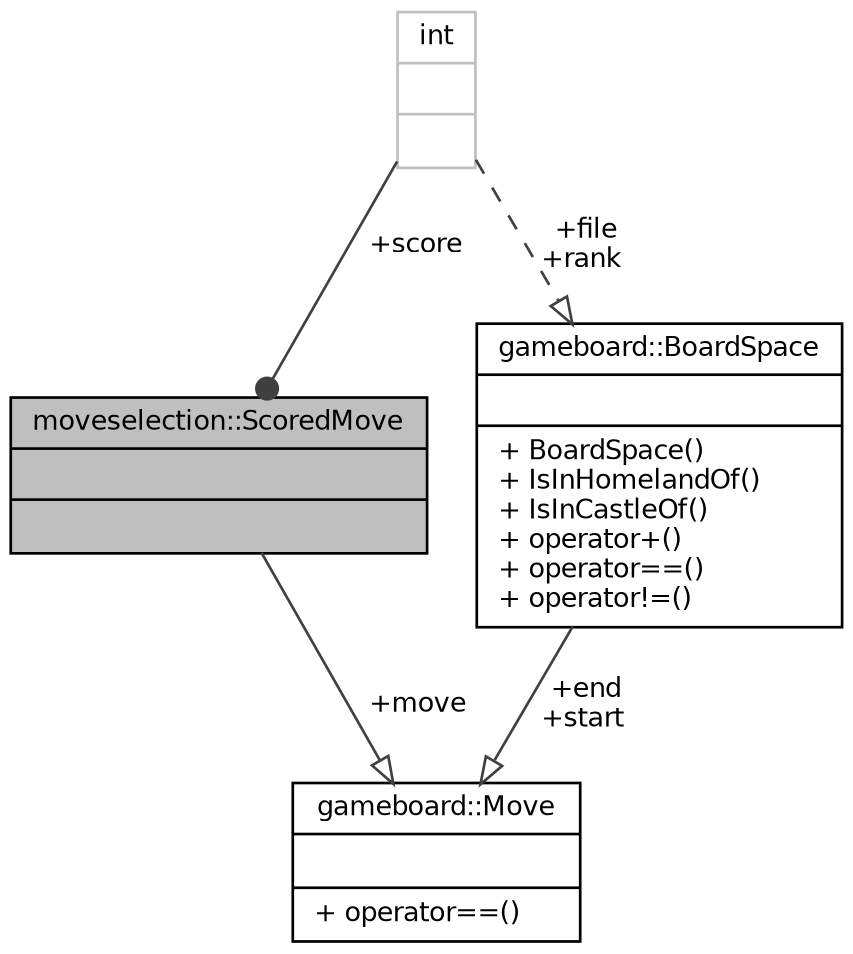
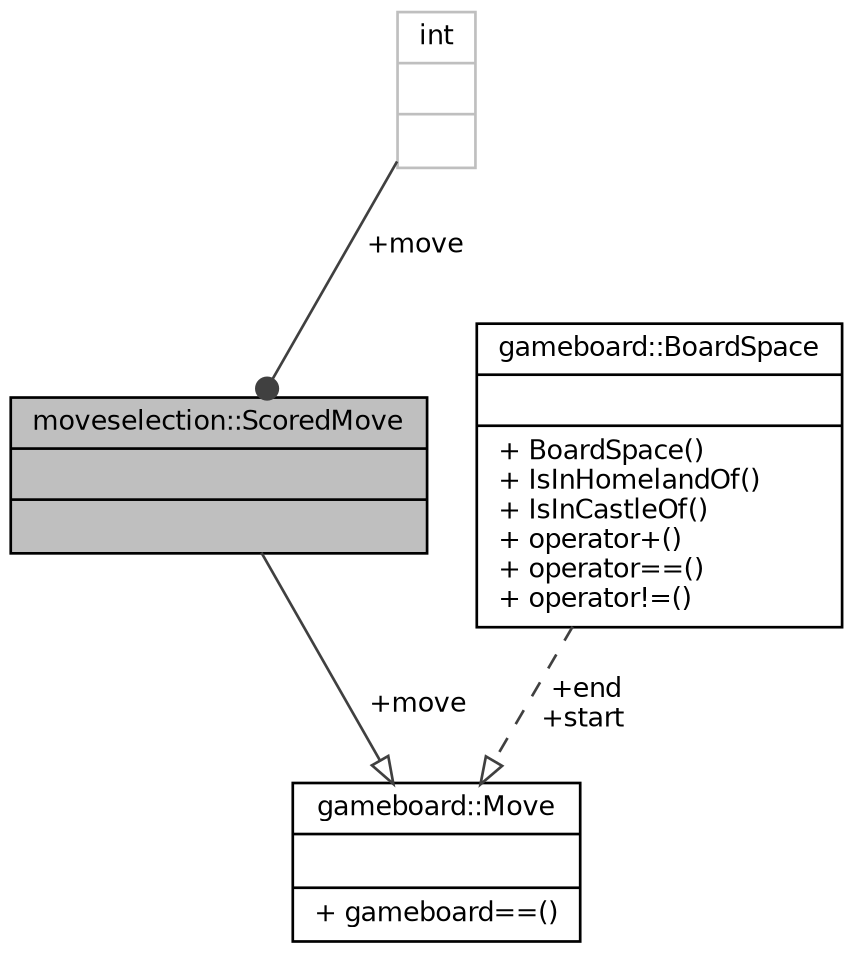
  digraph {
    node [color=black fillcolor=white fontname=Helvetica fontsize=10 shape=record style=filled]
    edge [arrowhead=onormal color=grey25 fontname=Helvetica fontsize=10 labelfontname=Helvetica labelfontsize=10 style=solid]
    n1 [fillcolor=grey75 fontcolor=black height=0.2 label="{moveselection::ScoredMove\n||}" width=0.4]
-   n2 [height=0.2 label="{gameboard::Move\n||+ operator==()\l}" width=0.4]
+   n2 [height=0.2 label="{gameboard::Move\n||+ gameboard==()\l}" width=0.4]
    n3 [height=0.2 label="{gameboard::BoardSpace\n||+ BoardSpace()\l+ IsInHomelandOf()\l+ IsInCastleOf()\l+ operator+()\l+ operator==()\l+ operator!=()\l}" width=0.4]
    n4 [color=grey75 height=0.2 label="{int\n||}" width=0.4]
    n1 -> n2 [label=" +move"]
-   n3 -> n2 [label=" +end\n+start"]
-   n4 -> n1 [arrowhead=dot label=" +score"]
-   n4 -> n3 [label=" +file\n+rank" style=dashed]
+   n3 -> n2 [label=" +end\n+start" style=dashed]
+   n4 -> n1 [arrowhead=dot label=" +move"]
  }
